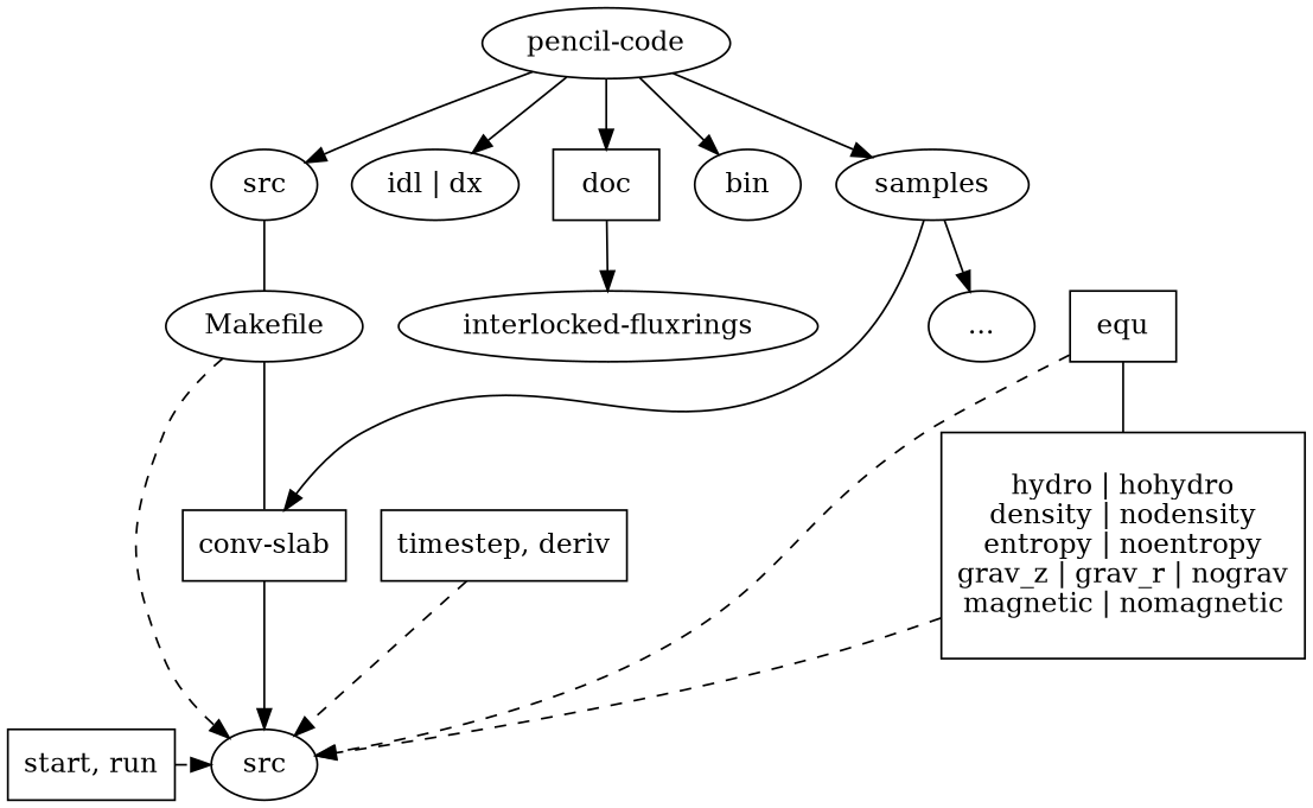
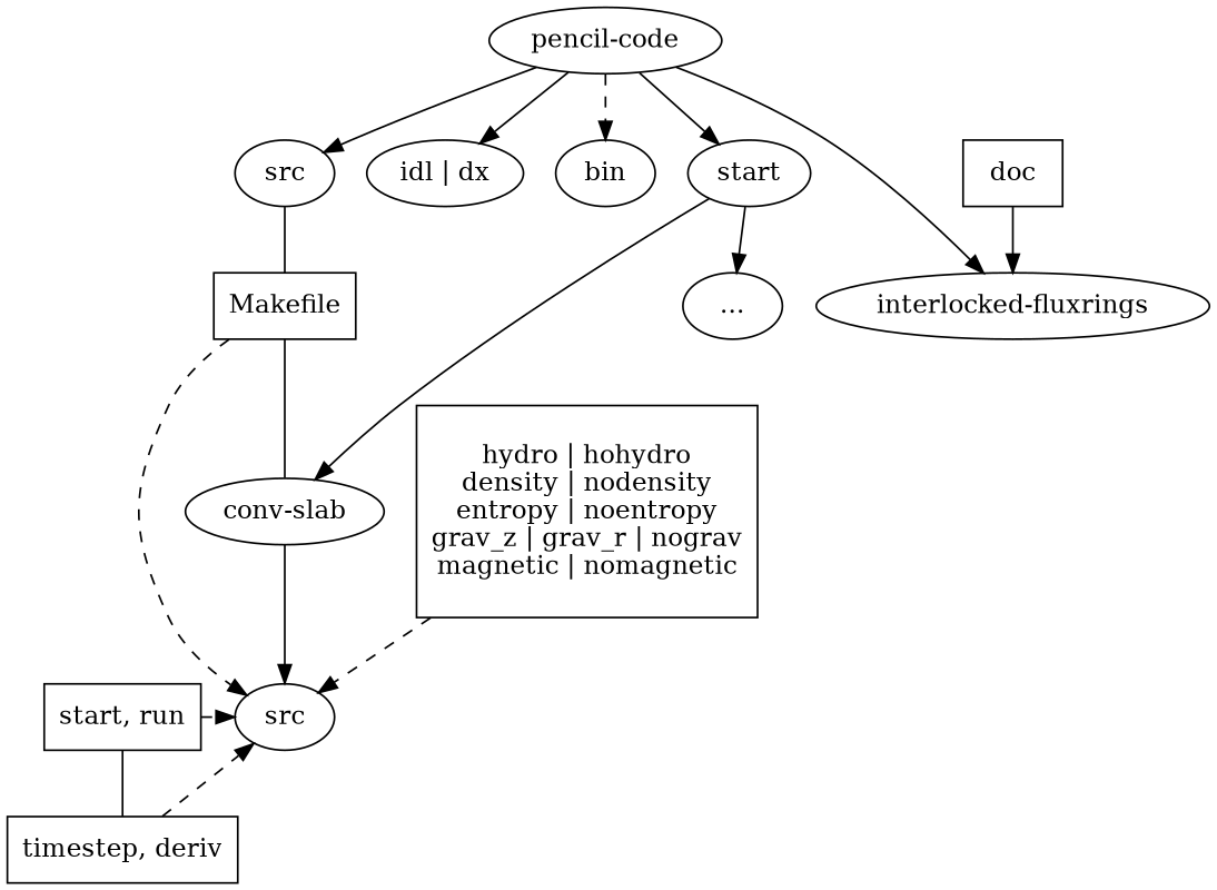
  digraph {
    node [shape=ellipse]
    src
    n2 [label="idl | dx"]
    doc [shape=box]
    bin
-   samples
+   samples [label=start]
    n6 [label="start, run" shape=box]
    n7 [label=src]
-   Makefile
+   Makefile [shape=box]
    n9 [label="interlocked-fluxrings"]
-   n10 [label="conv-slab" shape=box]
+   n10 [label="conv-slab"]
    n11 [label="..."]
    n12 [label="timestep, deriv" shape=box]
    n13 [label="pencil-code"]
-   equ [shape=box]
    n15 [label="\nhydro | hohydro\ndensity | nodensity\nentropy | noentropy\ngrav_z | grav_r | nograv\nmagnetic | nomagnetic\n\n" shape=box]
    subgraph sub_1 {
      rank=same
      src
      n2
      doc
      bin
      samples
    }
    subgraph sub_2 {
      rank=same
      n6
      n7
    }
    src -> Makefile [dir=none weight=5]
    doc -> n9
    samples -> n10
    samples -> n11
    n6 -> n7 [style=dashed]
+   n6 -> n12 [dir=none weight=5]
    Makefile -> n7 [style=dashed]
    Makefile -> n10 [dir=none weight=5]
    n10 -> n7 [weight=5]
    n12 -> n7 [style=dashed]
    n13 -> src
    n13 -> n2
-   n13 -> doc
-   n13 -> bin
+   n13 -> n9
+   n13 -> bin [style=dashed]
    n13 -> samples
-   equ -> n7 [style=dashed]
-   equ -> n15 [dir=none weight=5]
    n15 -> n7 [style=dashed]
  }
